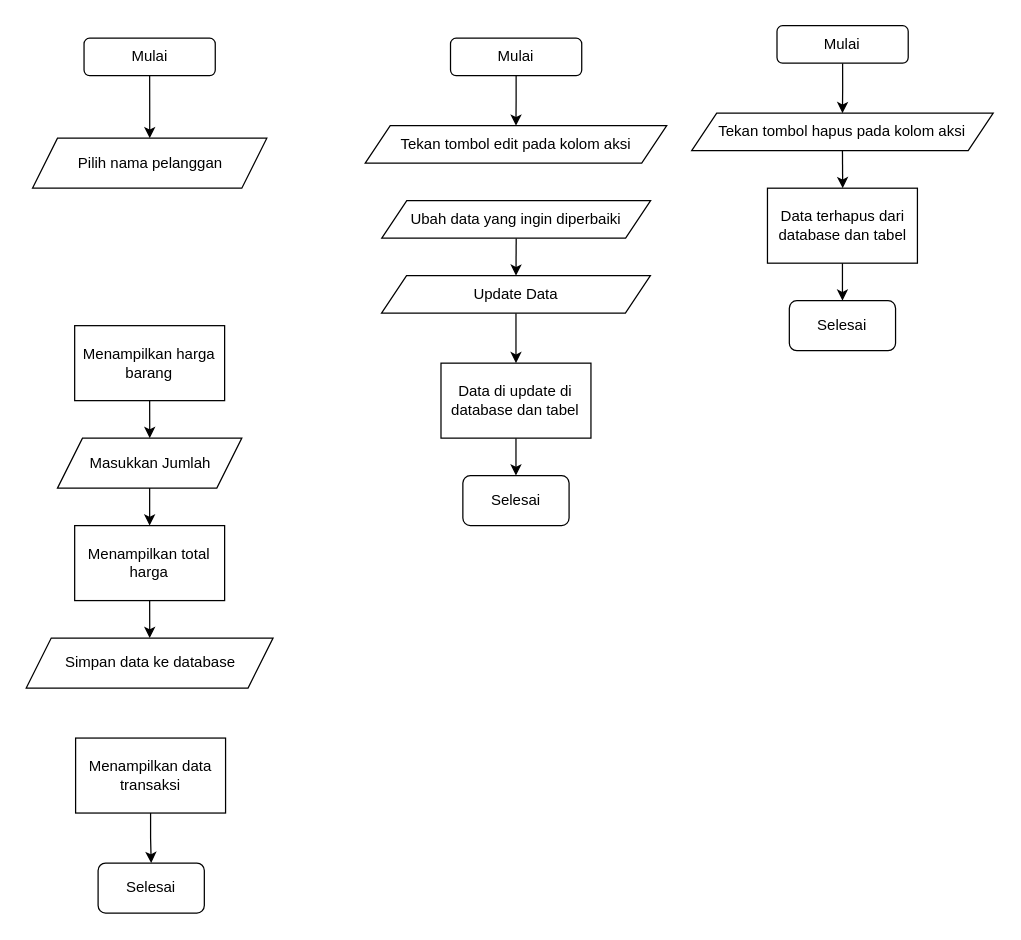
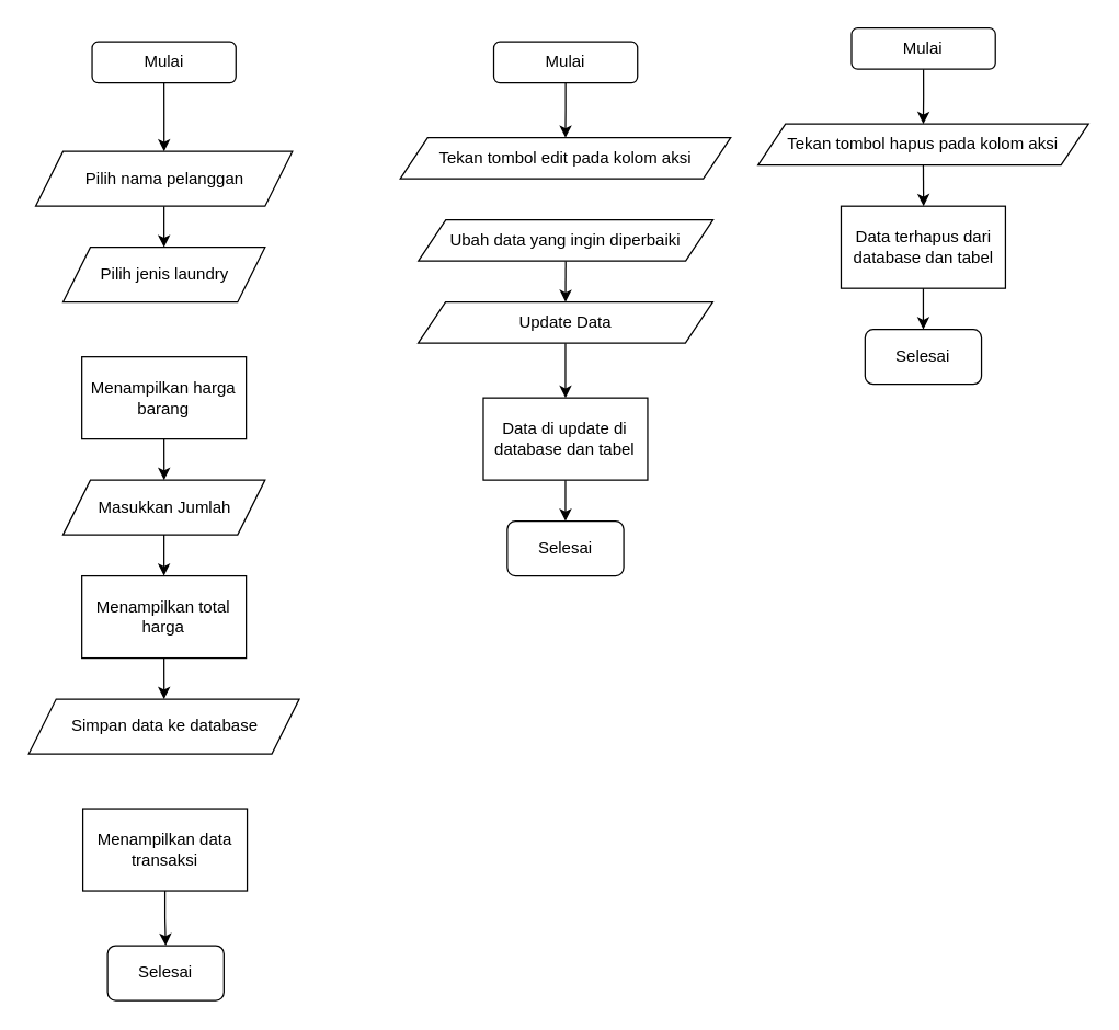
  <mxCell id="0" />
  <mxCell id="1" parent="0" />
  <mxCell id="2" style="edgeStyle=orthogonalEdgeStyle;rounded=0;orthogonalLoop=1;jettySize=auto;html=1;exitX=0.5;exitY=1;exitDx=0;exitDy=0;" edge="1" parent="1" source="3" target="5"><mxGeometry relative="1" as="geometry" /></mxCell>
  <mxCell id="3" value="Mulai" style="rounded=1;whiteSpace=wrap;html=1;" vertex="1" parent="1"><mxGeometry x="66.75" y="30" width="105" height="30" as="geometry" /></mxCell>
+ <mxCell id="4" style="edgeStyle=orthogonalEdgeStyle;rounded=0;orthogonalLoop=1;jettySize=auto;html=1;exitX=0.5;exitY=1;exitDx=0;exitDy=0;entryX=0.5;entryY=0;entryDx=0;entryDy=0;" edge="1" parent="1" source="5" target="6"><mxGeometry relative="1" as="geometry" /></mxCell>
  <mxCell id="5" value="Pilih nama pelanggan" style="shape=parallelogram;perimeter=parallelogramPerimeter;whiteSpace=wrap;html=1;fixedSize=1;" vertex="1" parent="1"><mxGeometry x="25.5" y="110" width="187.5" height="40" as="geometry" /></mxCell>
+ <mxCell id="6" value="Pilih jenis laundry" style="shape=parallelogram;perimeter=parallelogramPerimeter;whiteSpace=wrap;html=1;fixedSize=1;" vertex="1" parent="1"><mxGeometry x="45.5" y="180" width="147.5" height="40" as="geometry" /></mxCell>
  <mxCell id="7" style="edgeStyle=orthogonalEdgeStyle;rounded=0;orthogonalLoop=1;jettySize=auto;html=1;exitX=0.5;exitY=1;exitDx=0;exitDy=0;entryX=0.5;entryY=0;entryDx=0;entryDy=0;" edge="1" parent="1" source="8" target="12"><mxGeometry relative="1" as="geometry" /></mxCell>
  <mxCell id="8" value="Masukkan Jumlah" style="shape=parallelogram;perimeter=parallelogramPerimeter;whiteSpace=wrap;html=1;fixedSize=1;" vertex="1" parent="1"><mxGeometry x="45.5" y="350" width="147.5" height="40" as="geometry" /></mxCell>
  <mxCell id="9" style="edgeStyle=orthogonalEdgeStyle;rounded=0;orthogonalLoop=1;jettySize=auto;html=1;exitX=0.5;exitY=1;exitDx=0;exitDy=0;" edge="1" parent="1" source="10" target="8"><mxGeometry relative="1" as="geometry" /></mxCell>
  <mxCell id="10" value="Menampilkan harga barang" style="rounded=0;whiteSpace=wrap;html=1;" vertex="1" parent="1"><mxGeometry x="59.25" y="260" width="120" height="60" as="geometry" /></mxCell>
  <mxCell id="11" style="edgeStyle=orthogonalEdgeStyle;rounded=0;orthogonalLoop=1;jettySize=auto;html=1;exitX=0.5;exitY=1;exitDx=0;exitDy=0;" edge="1" parent="1" source="12" target="13"><mxGeometry relative="1" as="geometry" /></mxCell>
  <mxCell id="12" value="Menampilkan total harga" style="rounded=0;whiteSpace=wrap;html=1;" vertex="1" parent="1"><mxGeometry x="59.25" y="420" width="120" height="60" as="geometry" /></mxCell>
  <mxCell id="13" value="Simpan data ke database" style="shape=parallelogram;perimeter=parallelogramPerimeter;whiteSpace=wrap;html=1;fixedSize=1;" vertex="1" parent="1"><mxGeometry x="20.5" y="510" width="197.5" height="40" as="geometry" /></mxCell>
  <mxCell id="14" style="edgeStyle=orthogonalEdgeStyle;rounded=0;orthogonalLoop=1;jettySize=auto;html=1;exitX=0.5;exitY=1;exitDx=0;exitDy=0;entryX=0.5;entryY=0;entryDx=0;entryDy=0;" edge="1" parent="1" source="15" target="16"><mxGeometry relative="1" as="geometry" /></mxCell>
  <mxCell id="15" value="Menampilkan data transaksi" style="rounded=0;whiteSpace=wrap;html=1;" vertex="1" parent="1"><mxGeometry x="60" y="590" width="120" height="60" as="geometry" /></mxCell>
  <mxCell id="16" value="Selesai" style="rounded=1;whiteSpace=wrap;html=1;" vertex="1" parent="1"><mxGeometry x="78" y="690" width="85" height="40" as="geometry" /></mxCell>
  <mxCell id="17" style="edgeStyle=orthogonalEdgeStyle;rounded=0;orthogonalLoop=1;jettySize=auto;html=1;exitX=0.5;exitY=1;exitDx=0;exitDy=0;entryX=0.5;entryY=0;entryDx=0;entryDy=0;" edge="1" parent="1" source="18" target="19"><mxGeometry relative="1" as="geometry" /></mxCell>
  <mxCell id="18" value="Mulai" style="rounded=1;whiteSpace=wrap;html=1;" vertex="1" parent="1"><mxGeometry x="360" y="30" width="105" height="30" as="geometry" /></mxCell>
  <mxCell id="19" value="Tekan tombol edit pada kolom aksi" style="shape=parallelogram;perimeter=parallelogramPerimeter;whiteSpace=wrap;html=1;fixedSize=1;" vertex="1" parent="1"><mxGeometry x="291.75" y="100" width="241.25" height="30" as="geometry" /></mxCell>
  <mxCell id="20" style="edgeStyle=orthogonalEdgeStyle;rounded=0;orthogonalLoop=1;jettySize=auto;html=1;exitX=0.5;exitY=1;exitDx=0;exitDy=0;entryX=0.5;entryY=0;entryDx=0;entryDy=0;" edge="1" parent="1" source="21" target="23"><mxGeometry relative="1" as="geometry" /></mxCell>
  <mxCell id="21" value="Ubah data yang ingin diperbaiki" style="shape=parallelogram;perimeter=parallelogramPerimeter;whiteSpace=wrap;html=1;fixedSize=1;" vertex="1" parent="1"><mxGeometry x="305" y="160" width="215.12" height="30" as="geometry" /></mxCell>
  <mxCell id="22" style="edgeStyle=orthogonalEdgeStyle;rounded=0;orthogonalLoop=1;jettySize=auto;html=1;exitX=0.5;exitY=1;exitDx=0;exitDy=0;entryX=0.5;entryY=0;entryDx=0;entryDy=0;" edge="1" parent="1" source="23" target="25"><mxGeometry relative="1" as="geometry" /></mxCell>
  <mxCell id="23" value="Update Data" style="shape=parallelogram;perimeter=parallelogramPerimeter;whiteSpace=wrap;html=1;fixedSize=1;" vertex="1" parent="1"><mxGeometry x="304.82" y="220" width="215.12" height="30" as="geometry" /></mxCell>
  <mxCell id="24" style="edgeStyle=orthogonalEdgeStyle;rounded=0;orthogonalLoop=1;jettySize=auto;html=1;exitX=0.5;exitY=1;exitDx=0;exitDy=0;entryX=0.5;entryY=0;entryDx=0;entryDy=0;" edge="1" parent="1" source="25" target="26"><mxGeometry relative="1" as="geometry" /></mxCell>
  <mxCell id="25" value="Data di update di database dan tabel" style="rounded=0;whiteSpace=wrap;html=1;" vertex="1" parent="1"><mxGeometry x="352.38" y="290" width="120" height="60" as="geometry" /></mxCell>
  <mxCell id="26" value="Selesai" style="rounded=1;whiteSpace=wrap;html=1;" vertex="1" parent="1"><mxGeometry x="369.88" y="380" width="85" height="40" as="geometry" /></mxCell>
  <mxCell id="27" style="edgeStyle=orthogonalEdgeStyle;rounded=0;orthogonalLoop=1;jettySize=auto;html=1;exitX=0.5;exitY=1;exitDx=0;exitDy=0;entryX=0.5;entryY=0;entryDx=0;entryDy=0;" edge="1" source="28" target="30" parent="1"><mxGeometry relative="1" as="geometry" /></mxCell>
  <mxCell id="28" value="Mulai" style="rounded=1;whiteSpace=wrap;html=1;" vertex="1" parent="1"><mxGeometry x="621.25" width="105" height="30" as="geometry" y="20" /></mxCell>
  <mxCell id="29" style="edgeStyle=orthogonalEdgeStyle;rounded=0;orthogonalLoop=1;jettySize=auto;html=1;exitX=0.5;exitY=1;exitDx=0;exitDy=0;entryX=0.5;entryY=0;entryDx=0;entryDy=0;" edge="1" source="30" parent="1"><mxGeometry relative="1" as="geometry"><mxPoint x="673.81" y="150" as="targetPoint" /></mxGeometry></mxCell>
  <mxCell id="30" value="Tekan tombol hapus pada kolom aksi" style="shape=parallelogram;perimeter=parallelogramPerimeter;whiteSpace=wrap;html=1;fixedSize=1;" vertex="1" parent="1"><mxGeometry x="553" y="90" width="241.25" height="30" as="geometry" /></mxCell>
  <mxCell id="31" style="edgeStyle=orthogonalEdgeStyle;rounded=0;orthogonalLoop=1;jettySize=auto;html=1;exitX=0.5;exitY=1;exitDx=0;exitDy=0;entryX=0.5;entryY=0;entryDx=0;entryDy=0;" edge="1" source="32" target="33" parent="1"><mxGeometry relative="1" as="geometry" /></mxCell>
  <mxCell id="32" value="Data terhapus dari database dan tabel" style="rounded=0;whiteSpace=wrap;html=1;" vertex="1" parent="1"><mxGeometry x="613.62" y="150" width="120" height="60" as="geometry" /></mxCell>
  <mxCell id="33" value="Selesai" style="rounded=1;whiteSpace=wrap;html=1;" vertex="1" parent="1"><mxGeometry x="631.12" y="240" width="85" height="40" as="geometry" /></mxCell>
